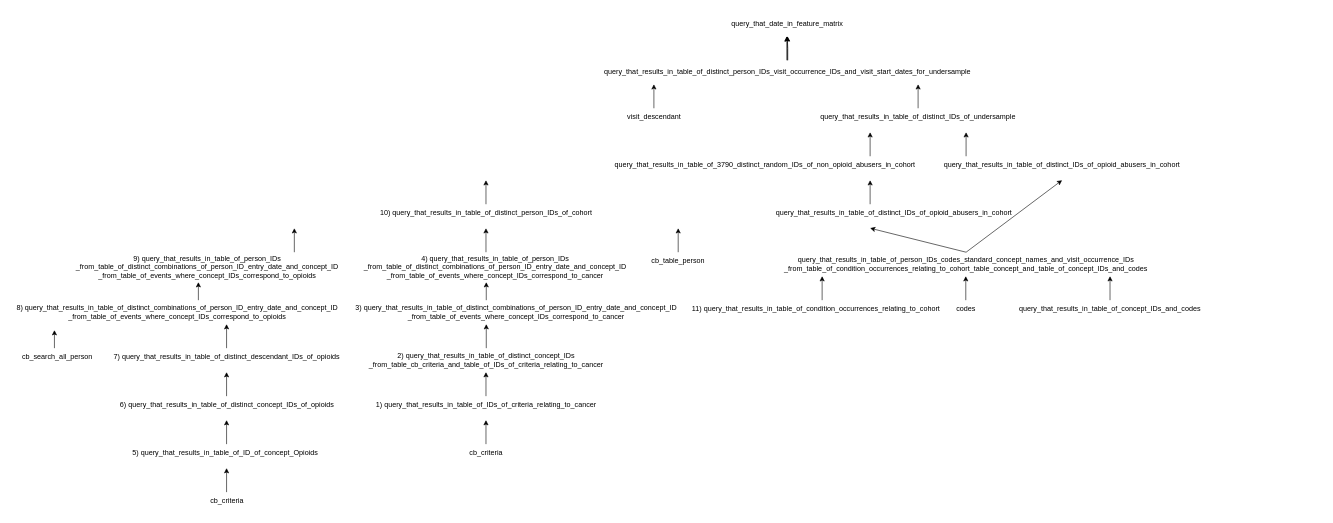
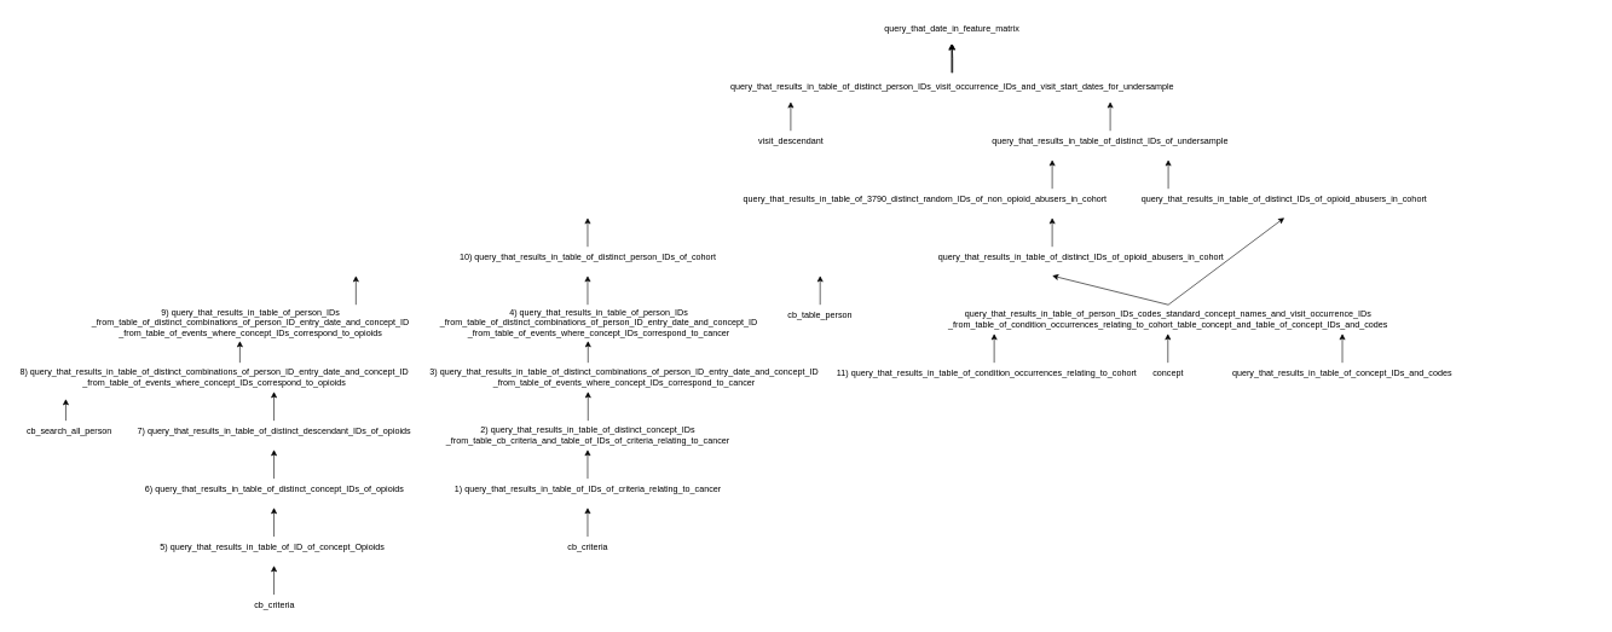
  <mxCell id="0" />
  <mxCell id="1" parent="0" />
  <mxCell id="2" value="query_that_date_in_feature_matrix" style="text;html=1;strokeColor=none;fillColor=none;align=center;verticalAlign=middle;whiteSpace=wrap;rounded=0;" vertex="1" parent="1"><mxGeometry x="1207" y="20" width="210" height="40" as="geometry" /></mxCell>
  <mxCell id="3" value="" style="edgeStyle=orthogonalEdgeStyle;rounded=0;orthogonalLoop=1;jettySize=auto;html=1;" edge="1" parent="1" source="5" target="2"><mxGeometry relative="1" as="geometry" /></mxCell>
  <mxCell id="4" value="" style="edgeStyle=orthogonalEdgeStyle;rounded=0;orthogonalLoop=1;jettySize=auto;html=1;" edge="1" parent="1" source="5" target="2"><mxGeometry relative="1" as="geometry" /></mxCell>
  <mxCell id="5" value="query_that_results_in_table_of_distinct_person_IDs_visit_occurrence_IDs_and_visit_start_dates_for_undersample" style="text;html=1;strokeColor=none;fillColor=none;align=center;verticalAlign=middle;whiteSpace=wrap;rounded=0;" vertex="1" parent="1"><mxGeometry x="1000" y="100" width="625" height="40" as="geometry" /></mxCell>
  <mxCell id="6" value="" style="endArrow=classic;html=1;rounded=0;" edge="1" parent="1"><mxGeometry width="50" height="50" relative="1" as="geometry"><mxPoint x="1311" y="100" as="sourcePoint" /><mxPoint x="1311" y="60" as="targetPoint" /></mxGeometry></mxCell>
  <mxCell id="7" value="" style="endArrow=classic;html=1;rounded=0;" edge="1" parent="1"><mxGeometry width="50" height="50" relative="1" as="geometry"><mxPoint x="1089.5" y="180" as="sourcePoint" /><mxPoint x="1089.5" y="140" as="targetPoint" /></mxGeometry></mxCell>
  <mxCell id="8" value="" style="endArrow=classic;html=1;rounded=0;" edge="1" parent="1"><mxGeometry width="50" height="50" relative="1" as="geometry"><mxPoint x="1530" y="180" as="sourcePoint" /><mxPoint x="1530" y="140" as="targetPoint" /></mxGeometry></mxCell>
  <mxCell id="9" value="visit_descendant" style="text;html=1;strokeColor=none;fillColor=none;align=center;verticalAlign=middle;whiteSpace=wrap;rounded=0;" vertex="1" parent="1"><mxGeometry x="1040" y="180" width="100" height="30" as="geometry" /></mxCell>
  <mxCell id="10" value="query_that_results_in_table_of_distinct_IDs_of_undersample" style="text;html=1;strokeColor=none;fillColor=none;align=center;verticalAlign=middle;whiteSpace=wrap;rounded=0;" vertex="1" parent="1"><mxGeometry x="1360" y="180" width="340" height="30" as="geometry" /></mxCell>
  <mxCell id="11" value="query_that_results_in_table_of_3790_distinct_random_IDs_of_non_opioid_abusers_in_cohort" style="text;html=1;strokeColor=none;fillColor=none;align=center;verticalAlign=middle;whiteSpace=wrap;rounded=0;" vertex="1" parent="1"><mxGeometry x="1020" y="260" width="510" height="30" as="geometry" /></mxCell>
  <mxCell id="12" value="" style="endArrow=classic;html=1;rounded=0;" edge="1" parent="1"><mxGeometry width="50" height="50" relative="1" as="geometry"><mxPoint x="1450" y="260" as="sourcePoint" /><mxPoint x="1450" y="220" as="targetPoint" /></mxGeometry></mxCell>
  <mxCell id="13" value="" style="endArrow=classic;html=1;rounded=0;" edge="1" parent="1"><mxGeometry width="50" height="50" relative="1" as="geometry"><mxPoint x="1610" y="260" as="sourcePoint" /><mxPoint x="1610" y="220" as="targetPoint" /></mxGeometry></mxCell>
  <mxCell id="14" value="query_that_results_in_table_of_distinct_IDs_of_opioid_abusers_in_cohort" style="text;html=1;strokeColor=none;fillColor=none;align=center;verticalAlign=middle;whiteSpace=wrap;rounded=0;" vertex="1" parent="1"><mxGeometry x="1570" y="260" width="400" height="30" as="geometry" /></mxCell>
  <mxCell id="15" value="" style="endArrow=classic;html=1;rounded=0;" edge="1" parent="1"><mxGeometry width="50" height="50" relative="1" as="geometry"><mxPoint x="1450" y="340" as="sourcePoint" /><mxPoint x="1450" y="300" as="targetPoint" /></mxGeometry></mxCell>
  <mxCell id="16" value="" style="endArrow=classic;html=1;rounded=0;" edge="1" parent="1"><mxGeometry width="50" height="50" relative="1" as="geometry"><mxPoint x="809.5" y="340" as="sourcePoint" /><mxPoint x="809.5" y="300" as="targetPoint" /></mxGeometry></mxCell>
  <mxCell id="17" value="10) query_that_results_in_table_of_distinct_person_IDs_of_cohort" style="text;html=1;strokeColor=none;fillColor=none;align=center;verticalAlign=middle;whiteSpace=wrap;rounded=0;" vertex="1" parent="1"><mxGeometry x="625" y="340" width="370" height="30" as="geometry" /></mxCell>
  <mxCell id="18" value="query_that_results_in_table_of_distinct_IDs_of_opioid_abusers_in_cohort" style="text;html=1;strokeColor=none;fillColor=none;align=center;verticalAlign=middle;whiteSpace=wrap;rounded=0;" vertex="1" parent="1"><mxGeometry x="1290" y="340" width="400" height="30" as="geometry" /></mxCell>
  <mxCell id="19" value="" style="endArrow=classic;html=1;rounded=0;" edge="1" parent="1"><mxGeometry width="50" height="50" relative="1" as="geometry"><mxPoint x="1610" y="420" as="sourcePoint" /><mxPoint x="1450" y="380" as="targetPoint" /></mxGeometry></mxCell>
  <mxCell id="20" value="" style="endArrow=classic;html=1;rounded=0;" edge="1" parent="1"><mxGeometry width="50" height="50" relative="1" as="geometry"><mxPoint x="1610" y="420" as="sourcePoint" /><mxPoint x="1770" y="300" as="targetPoint" /></mxGeometry></mxCell>
  <mxCell id="21" value="query_that_results_in_table_of_person_IDs_codes_standard_concept_names_and_visit_occurrence_IDs&lt;br&gt;_from_table_of_condition_occurrences_relating_to_cohort_table_concept_and_table_of_concept_IDs_and_codes" style="text;html=1;strokeColor=none;fillColor=none;align=center;verticalAlign=middle;whiteSpace=wrap;rounded=0;" vertex="1" parent="1"><mxGeometry x="1020" y="420" width="1180" height="40" as="geometry" /></mxCell>
  <mxCell id="22" value="" style="endArrow=classic;html=1;rounded=0;" edge="1" parent="1"><mxGeometry width="50" height="50" relative="1" as="geometry"><mxPoint x="1370" y="500" as="sourcePoint" /><mxPoint x="1370" y="460" as="targetPoint" /></mxGeometry></mxCell>
  <mxCell id="23" value="11) query_that_results_in_table_of_condition_occurrences_relating_to_cohort" style="text;html=1;strokeColor=none;fillColor=none;align=center;verticalAlign=middle;whiteSpace=wrap;rounded=0;" vertex="1" parent="1"><mxGeometry x="1150" y="500" width="420" height="30" as="geometry" /></mxCell>
  <mxCell id="24" value="" style="endArrow=classic;html=1;rounded=0;" edge="1" parent="1"><mxGeometry width="50" height="50" relative="1" as="geometry"><mxPoint x="1850" y="500" as="sourcePoint" /><mxPoint x="1850" y="460" as="targetPoint" /></mxGeometry></mxCell>
  <mxCell id="25" value="" style="endArrow=classic;html=1;rounded=0;" edge="1" parent="1"><mxGeometry width="50" height="50" relative="1" as="geometry"><mxPoint x="1609.5" y="500" as="sourcePoint" /><mxPoint x="1609.5" y="460" as="targetPoint" /></mxGeometry></mxCell>
- <mxCell id="26" value="codes" style="text;html=1;strokeColor=none;fillColor=none;align=center;verticalAlign=middle;whiteSpace=wrap;rounded=0;" vertex="1" parent="1"><mxGeometry x="1580" y="500" width="60" height="30" as="geometry" /></mxCell>
+ <mxCell id="26" value="concept" style="text;html=1;strokeColor=none;fillColor=none;align=center;verticalAlign=middle;whiteSpace=wrap;rounded=0;" vertex="1" parent="1"><mxGeometry x="1580" y="500" width="60" height="30" as="geometry" /></mxCell>
  <mxCell id="27" value="query_that_results_in_table_of_concept_IDs_and_codes" style="text;html=1;strokeColor=none;fillColor=none;align=center;verticalAlign=middle;whiteSpace=wrap;rounded=0;" vertex="1" parent="1"><mxGeometry x="1690" y="500" width="320" height="30" as="geometry" /></mxCell>
  <mxCell id="28" value="" style="endArrow=classic;html=1;rounded=0;" edge="1" parent="1"><mxGeometry width="50" height="50" relative="1" as="geometry"><mxPoint x="1130" y="420" as="sourcePoint" /><mxPoint x="1130" y="380" as="targetPoint" /></mxGeometry></mxCell>
  <mxCell id="29" value="cb_table_person" style="text;html=1;strokeColor=none;fillColor=none;align=center;verticalAlign=middle;whiteSpace=wrap;rounded=0;" vertex="1" parent="1"><mxGeometry x="1100" y="420" width="60" height="30" as="geometry" /></mxCell>
  <mxCell id="30" value="" style="endArrow=classic;html=1;rounded=0;" edge="1" parent="1"><mxGeometry width="50" height="50" relative="1" as="geometry"><mxPoint x="809.5" y="420" as="sourcePoint" /><mxPoint x="809.5" y="380" as="targetPoint" /></mxGeometry></mxCell>
  <mxCell id="31" value="4) query_that_results_in_table_of_person_IDs&lt;br&gt;_from_table_of_distinct_combinations_of_person_ID_entry_date_and_concept_ID&lt;br&gt;_from_table_of_events_where_concept_IDs_correspond_to_cancer" style="text;html=1;strokeColor=none;fillColor=none;align=center;verticalAlign=middle;whiteSpace=wrap;rounded=0;" vertex="1" parent="1"><mxGeometry x="600" y="420" width="450" height="50" as="geometry" /></mxCell>
  <mxCell id="32" value="" style="endArrow=classic;html=1;rounded=0;" edge="1" parent="1"><mxGeometry width="50" height="50" relative="1" as="geometry"><mxPoint x="490" y="420" as="sourcePoint" /><mxPoint x="490" y="380" as="targetPoint" /></mxGeometry></mxCell>
  <mxCell id="33" value="9) query_that_results_in_table_of_person_IDs&lt;br&gt;_from_table_of_distinct_combinations_of_person_ID_entry_date_and_concept_ID&lt;br&gt;_from_table_of_events_where_concept_IDs_correspond_to_opioids" style="text;html=1;strokeColor=none;fillColor=none;align=center;verticalAlign=middle;whiteSpace=wrap;rounded=0;" vertex="1" parent="1"><mxGeometry x="120" y="420" width="450" height="50" as="geometry" /></mxCell>
  <mxCell id="34" value="3) query_that_results_in_table_of_distinct_combinations_of_person_ID_entry_date_and_concept_ID&lt;br&gt;_from_table_of_events_where_concept_IDs_correspond_to_cancer" style="text;html=1;strokeColor=none;fillColor=none;align=center;verticalAlign=middle;whiteSpace=wrap;rounded=0;" vertex="1" parent="1"><mxGeometry x="590" y="500" width="540" height="40" as="geometry" /></mxCell>
  <mxCell id="35" value="" style="endArrow=classic;html=1;rounded=0;" edge="1" parent="1"><mxGeometry width="50" height="50" relative="1" as="geometry"><mxPoint x="810" y="500" as="sourcePoint" /><mxPoint x="810" y="470" as="targetPoint" /></mxGeometry></mxCell>
  <mxCell id="36" value="" style="endArrow=classic;html=1;rounded=0;" edge="1" parent="1"><mxGeometry width="50" height="50" relative="1" as="geometry"><mxPoint x="330" y="500" as="sourcePoint" /><mxPoint x="330" y="470" as="targetPoint" /></mxGeometry></mxCell>
  <mxCell id="37" value="8) query_that_results_in_table_of_distinct_combinations_of_person_ID_entry_date_and_concept_ID&lt;br&gt;_from_table_of_events_where_concept_IDs_correspond_to_opioids" style="text;html=1;strokeColor=none;fillColor=none;align=center;verticalAlign=middle;whiteSpace=wrap;rounded=0;" vertex="1" parent="1"><mxGeometry x="20" y="500" width="550" height="40" as="geometry" /></mxCell>
  <mxCell id="38" value="" style="endArrow=classic;html=1;rounded=0;" edge="1" parent="1"><mxGeometry width="50" height="50" relative="1" as="geometry"><mxPoint x="810" y="580" as="sourcePoint" /><mxPoint x="810" y="540" as="targetPoint" /></mxGeometry></mxCell>
  <mxCell id="39" value="2) query_that_results_in_table_of_distinct_concept_IDs&lt;br&gt;_from_table_cb_criteria_and_table_of_IDs_of_criteria_relating_to_cancer" style="text;html=1;strokeColor=none;fillColor=none;align=center;verticalAlign=middle;whiteSpace=wrap;rounded=0;" vertex="1" parent="1"><mxGeometry x="610" y="580" width="400" height="40" as="geometry" /></mxCell>
  <mxCell id="40" value="" style="endArrow=classic;html=1;rounded=0;" edge="1" parent="1"><mxGeometry width="50" height="50" relative="1" as="geometry"><mxPoint x="809.5" y="660" as="sourcePoint" /><mxPoint x="809.5" y="620" as="targetPoint" /></mxGeometry></mxCell>
  <mxCell id="41" value="1) query_that_results_in_table_of_IDs_of_criteria_relating_to_cancer" style="text;html=1;strokeColor=none;fillColor=none;align=center;verticalAlign=middle;whiteSpace=wrap;rounded=0;" vertex="1" parent="1"><mxGeometry x="620" y="660" width="380" height="30" as="geometry" /></mxCell>
  <mxCell id="42" value="" style="endArrow=classic;html=1;rounded=0;" edge="1" parent="1"><mxGeometry width="50" height="50" relative="1" as="geometry"><mxPoint x="377" y="740" as="sourcePoint" /><mxPoint x="377" y="700" as="targetPoint" /></mxGeometry></mxCell>
  <mxCell id="43" value="5) query_that_results_in_table_of_ID_of_concept_Opioids" style="text;html=1;strokeColor=none;fillColor=none;align=center;verticalAlign=middle;whiteSpace=wrap;rounded=0;" vertex="1" parent="1"><mxGeometry x="185" y="740" width="380" height="30" as="geometry" /></mxCell>
  <mxCell id="44" value="" style="endArrow=classic;html=1;rounded=0;" edge="1" parent="1"><mxGeometry width="50" height="50" relative="1" as="geometry"><mxPoint x="377" y="660" as="sourcePoint" /><mxPoint x="377" y="620" as="targetPoint" /></mxGeometry></mxCell>
  <mxCell id="45" value="6) query_that_results_in_table_of_distinct_concept_IDs_of_opioids" style="text;html=1;strokeColor=none;fillColor=none;align=center;verticalAlign=middle;whiteSpace=wrap;rounded=0;" vertex="1" parent="1"><mxGeometry x="192.5" y="660" width="370" height="30" as="geometry" /></mxCell>
  <mxCell id="46" value="" style="endArrow=classic;html=1;rounded=0;" edge="1" parent="1"><mxGeometry width="50" height="50" relative="1" as="geometry"><mxPoint x="377" y="580" as="sourcePoint" /><mxPoint x="377" y="540" as="targetPoint" /></mxGeometry></mxCell>
  <mxCell id="47" value="7) query_that_results_in_table_of_distinct_descendant_IDs_of_opioids" style="text;html=1;strokeColor=none;fillColor=none;align=center;verticalAlign=middle;whiteSpace=wrap;rounded=0;" vertex="1" parent="1"><mxGeometry x="185" y="580" width="385" height="30" as="geometry" /></mxCell>
  <mxCell id="48" value="cb_search_all_person" style="text;html=1;strokeColor=none;fillColor=none;align=center;verticalAlign=middle;whiteSpace=wrap;rounded=0;" vertex="1" parent="1"><mxGeometry x="30" y="580" width="130" height="30" as="geometry" /></mxCell>
  <mxCell id="49" value="" style="endArrow=classic;html=1;rounded=0;" edge="1" parent="1"><mxGeometry width="50" height="50" relative="1" as="geometry"><mxPoint x="90" y="580" as="sourcePoint" /><mxPoint x="90" y="550" as="targetPoint" /></mxGeometry></mxCell>
  <mxCell id="50" value="" style="endArrow=classic;html=1;rounded=0;" edge="1" parent="1"><mxGeometry width="50" height="50" relative="1" as="geometry"><mxPoint x="809.5" y="740" as="sourcePoint" /><mxPoint x="809.5" y="700" as="targetPoint" /></mxGeometry></mxCell>
  <mxCell id="51" value="cb_criteria" style="text;html=1;strokeColor=none;fillColor=none;align=center;verticalAlign=middle;whiteSpace=wrap;rounded=0;" vertex="1" parent="1"><mxGeometry x="775" y="740" width="70" height="30" as="geometry" /></mxCell>
  <mxCell id="52" value="" style="endArrow=classic;html=1;rounded=0;" edge="1" parent="1"><mxGeometry width="50" height="50" relative="1" as="geometry"><mxPoint x="377" y="820" as="sourcePoint" /><mxPoint x="377" y="780" as="targetPoint" /></mxGeometry></mxCell>
  <mxCell id="53" value="cb_criteria" style="text;html=1;strokeColor=none;fillColor=none;align=center;verticalAlign=middle;whiteSpace=wrap;rounded=0;" vertex="1" parent="1"><mxGeometry x="342.5" y="820" width="70" height="30" as="geometry" /></mxCell>
